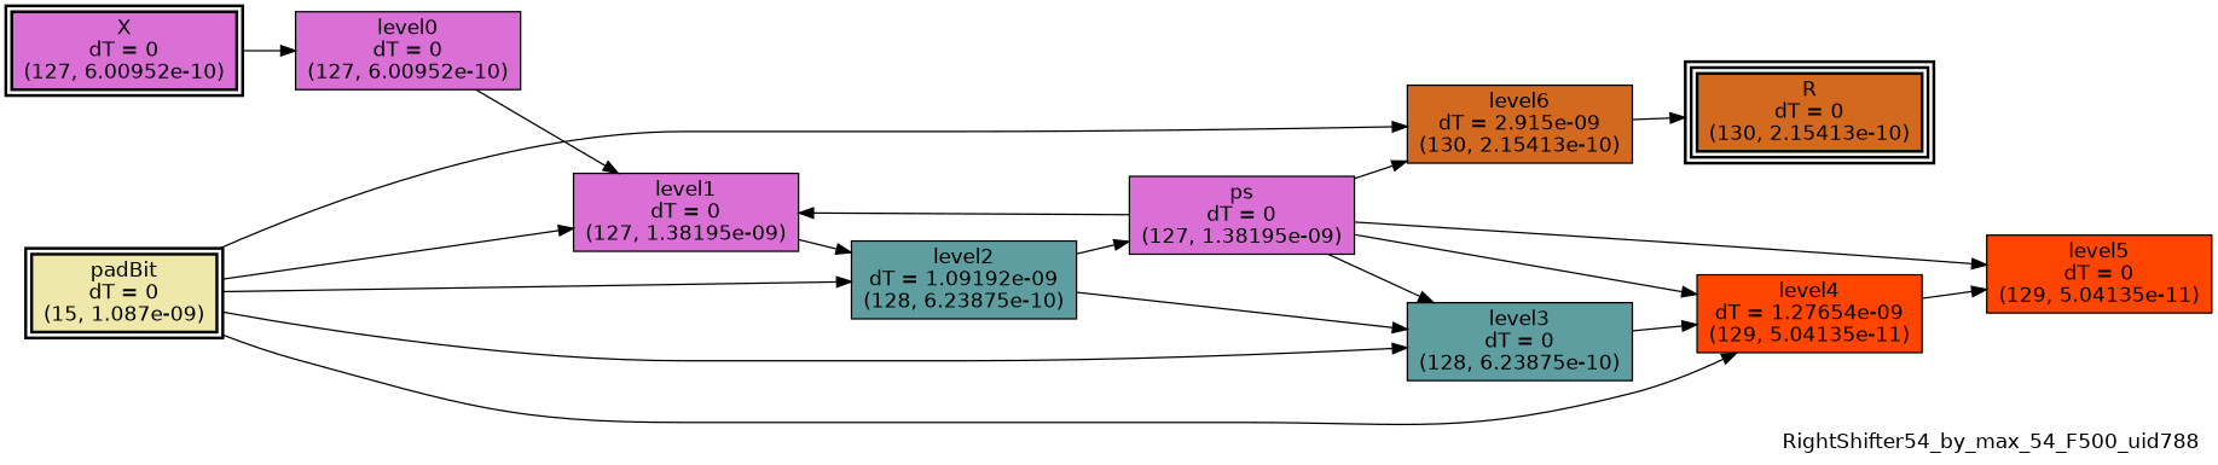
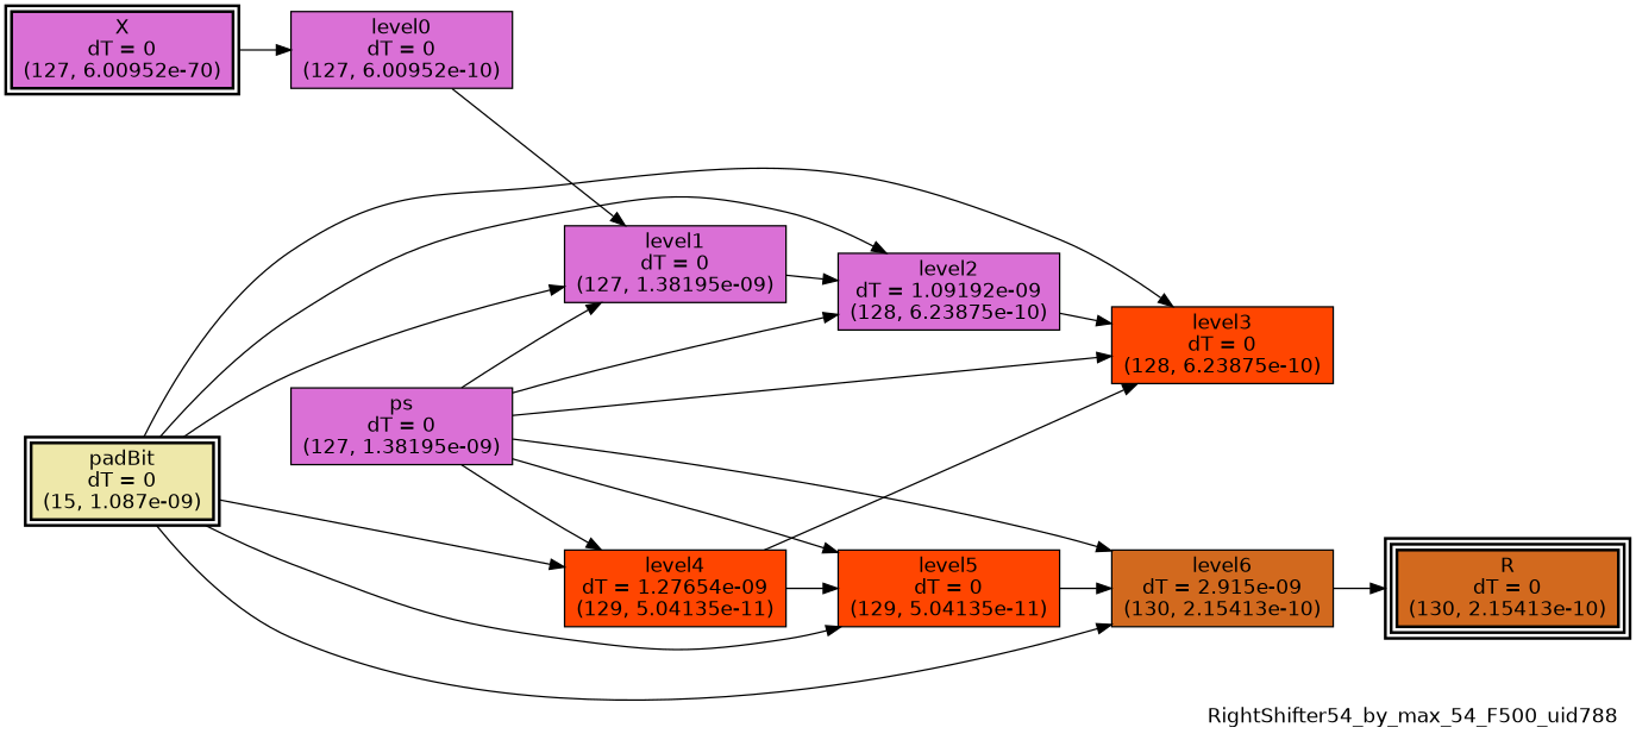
  digraph {
    fontname="DejaVu Sans"
    label=RightShifter54_by_max_54_F500_uid788
    labeljust=right
    labelloc=bottom
    nodesep=0.25
    rankdir=LR
    ranksep=0.5
    node [color=black fillcolor=orchid fontname="DejaVu Sans" peripheries=1 shape=box style=filled]
    edge [arrowhead=normal arrowsize=1.0 arrowtail=normal color=black dir=forward fontname="DejaVu Sans"]
-   n1 [label="X\ndT = 0\n(127, 6.00952e-10)" peripheries=2 style="bold, filled"]
+   n1 [label="X\ndT = 0\n(127, 6.00952e-70)" peripheries=2 style="bold, filled"]
    n2 [fillcolor=palegoldenrod label="padBit\ndT = 0\n(15, 1.087e-09)" peripheries=2 style="bold, filled"]
    n3 [fillcolor=chocolate label="R\ndT = 0\n(130, 2.15413e-10)" peripheries=3 style="bold, filled"]
    n4 [label="level0\ndT = 0\n(127, 6.00952e-10)"]
    n5 [label="level1\ndT = 0\n(127, 1.38195e-09)"]
-   n6 [fillcolor=cadetblue label="level2\ndT = 1.09192e-09\n(128, 6.23875e-10)"]
-   n7 [fillcolor=cadetblue label="level3\ndT = 0\n(128, 6.23875e-10)"]
+   n6 [label="level2\ndT = 1.09192e-09\n(128, 6.23875e-10)"]
+   n7 [fillcolor=orangered label="level3\ndT = 0\n(128, 6.23875e-10)"]
    n8 [fillcolor=orangered label="level4\ndT = 1.27654e-09\n(129, 5.04135e-11)"]
    n9 [fillcolor=orangered label="level5\ndT = 0\n(129, 5.04135e-11)"]
    n10 [fillcolor=chocolate label="level6\ndT = 2.915e-09\n(130, 2.15413e-10)"]
    n11 [label="ps\ndT = 0\n(127, 1.38195e-09)"]
    subgraph sub_1 {
      rank=same
      n1
      n2
    }
    subgraph sub_2 {
      rank=same
      n3
    }
    n1 -> n4
    n2 -> n5
    n2 -> n6
    n2 -> n7
    n2 -> n8
+   n2 -> n9
    n2 -> n10
    n4 -> n5
    n5 -> n6
    n6 -> n7
-   n7 -> n8
+   n8 -> n7
    n8 -> n9
+   n9 -> n10
    n10 -> n3
    n11 -> n5
-   n6 -> n11
+   n11 -> n6
    n11 -> n7
    n11 -> n8
    n11 -> n9
    n11 -> n10
  }
